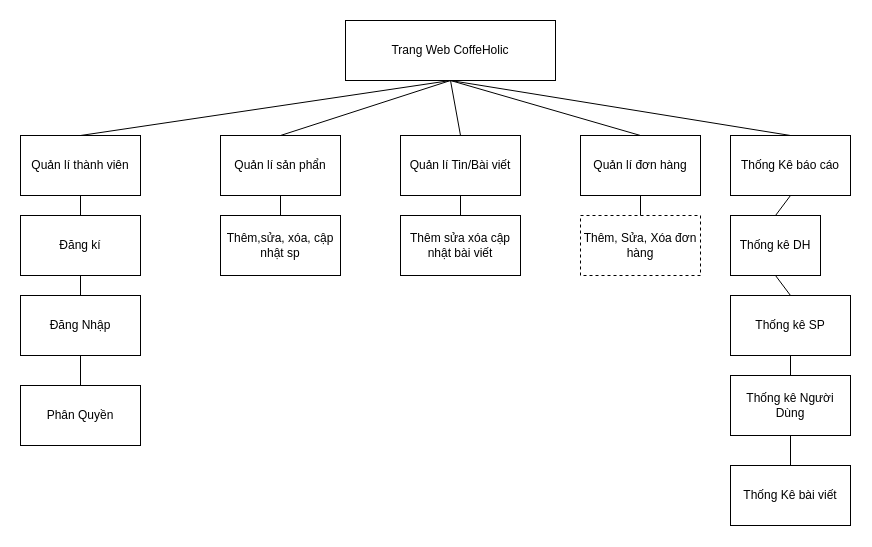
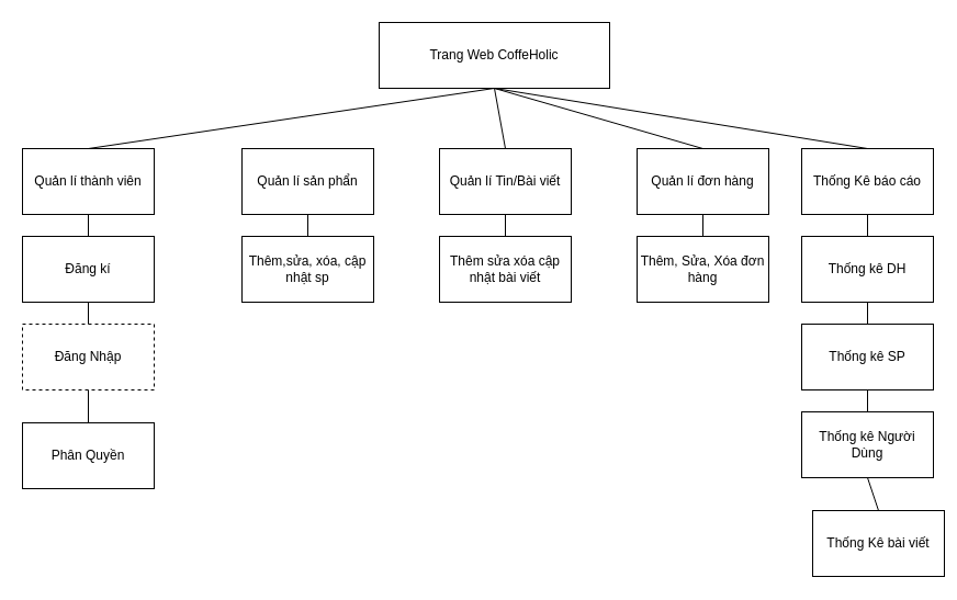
  <mxCell id="0" />
  <mxCell id="1" parent="0" />
  <mxCell id="2" value="Trang Web CoffeHolic&lt;br&gt;" style="rounded=0;whiteSpace=wrap;html=1;" vertex="1" parent="1"><mxGeometry x="345" y="20" width="210" height="60" as="geometry" /></mxCell>
  <mxCell id="3" value="Quản lí thành viên" style="rounded=0;whiteSpace=wrap;html=1;" vertex="1" parent="1"><mxGeometry x="20" y="135" width="120" height="60" as="geometry" /></mxCell>
  <mxCell id="4" value="Đăng kí" style="rounded=0;whiteSpace=wrap;html=1;" vertex="1" parent="1"><mxGeometry x="20" y="215" width="120" height="60" as="geometry" /></mxCell>
- <mxCell id="5" value="Đăng Nhập" style="rounded=0;whiteSpace=wrap;html=1;" vertex="1" parent="1"><mxGeometry x="20" y="295" width="120" height="60" as="geometry" /></mxCell>
+ <mxCell id="5" value="Đăng Nhập" style="rounded=0;whiteSpace=wrap;html=1;dashed=1;" vertex="1" parent="1"><mxGeometry x="20" y="295" width="120" height="60" as="geometry" /></mxCell>
  <mxCell id="6" value="Phân Quyền" style="rounded=0;whiteSpace=wrap;html=1;" vertex="1" parent="1"><mxGeometry x="20" y="385" width="120" height="60" as="geometry" /></mxCell>
  <mxCell id="7" value="Quản lí sản phẩn" style="rounded=0;whiteSpace=wrap;html=1;" vertex="1" parent="1"><mxGeometry x="220" y="135" width="120" height="60" as="geometry" /></mxCell>
  <mxCell id="8" value="Quản lí Tin/Bài viết" style="rounded=0;whiteSpace=wrap;html=1;" vertex="1" parent="1"><mxGeometry x="400" y="135" width="120" height="60" as="geometry" /></mxCell>
  <mxCell id="9" value="Quản lí đơn hàng" style="rounded=0;whiteSpace=wrap;html=1;" vertex="1" parent="1"><mxGeometry x="580" y="135" width="120" height="60" as="geometry" /></mxCell>
  <mxCell id="10" value="" style="endArrow=none;html=1;entryX=0.5;entryY=1;entryDx=0;entryDy=0;exitX=0.5;exitY=0;exitDx=0;exitDy=0;" edge="1" parent="1" source="8" target="2"><mxGeometry width="50" height="50" relative="1" as="geometry"><mxPoint x="400" y="285" as="sourcePoint" /><mxPoint x="450" y="235" as="targetPoint" /></mxGeometry></mxCell>
  <mxCell id="11" value="" style="endArrow=none;html=1;entryX=0.5;entryY=1;entryDx=0;entryDy=0;exitX=0.5;exitY=0;exitDx=0;exitDy=0;" edge="1" parent="1" source="9" target="2"><mxGeometry width="50" height="50" relative="1" as="geometry"><mxPoint x="400" y="285" as="sourcePoint" /><mxPoint x="420" y="85" as="targetPoint" /></mxGeometry></mxCell>
- <mxCell id="12" value="" style="endArrow=none;html=1;entryX=0.5;entryY=1;entryDx=0;entryDy=0;exitX=0.5;exitY=0;exitDx=0;exitDy=0;" edge="1" parent="1" source="7" target="2"><mxGeometry width="50" height="50" relative="1" as="geometry"><mxPoint x="400" y="285" as="sourcePoint" /><mxPoint x="450" y="235" as="targetPoint" /></mxGeometry></mxCell>
  <mxCell id="13" value="" style="endArrow=none;html=1;entryX=0.5;entryY=1;entryDx=0;entryDy=0;exitX=0.5;exitY=0;exitDx=0;exitDy=0;" edge="1" parent="1" source="3" target="2"><mxGeometry width="50" height="50" relative="1" as="geometry"><mxPoint x="400" y="285" as="sourcePoint" /><mxPoint x="450" y="235" as="targetPoint" /></mxGeometry></mxCell>
  <mxCell id="14" style="edgeStyle=orthogonalEdgeStyle;rounded=0;orthogonalLoop=1;jettySize=auto;html=1;exitX=0.5;exitY=1;exitDx=0;exitDy=0;" edge="1" parent="1" source="3" target="3"><mxGeometry relative="1" as="geometry" /></mxCell>
  <mxCell id="15" value="" style="endArrow=none;html=1;entryX=0.5;entryY=1;entryDx=0;entryDy=0;exitX=0.5;exitY=0;exitDx=0;exitDy=0;" edge="1" parent="1" source="4" target="3"><mxGeometry width="50" height="50" relative="1" as="geometry"><mxPoint x="400" y="285" as="sourcePoint" /><mxPoint x="450" y="235" as="targetPoint" /></mxGeometry></mxCell>
  <mxCell id="16" value="" style="endArrow=none;html=1;exitX=0.5;exitY=0;exitDx=0;exitDy=0;entryX=0.5;entryY=1;entryDx=0;entryDy=0;" edge="1" parent="1" source="5" target="4"><mxGeometry width="50" height="50" relative="1" as="geometry"><mxPoint x="120" y="305" as="sourcePoint" /><mxPoint x="150" y="275" as="targetPoint" /></mxGeometry></mxCell>
  <mxCell id="17" value="" style="endArrow=none;html=1;entryX=0.5;entryY=1;entryDx=0;entryDy=0;exitX=0.5;exitY=0;exitDx=0;exitDy=0;" edge="1" parent="1" source="6" target="5"><mxGeometry width="50" height="50" relative="1" as="geometry"><mxPoint x="150" y="375" as="sourcePoint" /><mxPoint x="190" y="355" as="targetPoint" /></mxGeometry></mxCell>
  <mxCell id="18" value="Thêm,sửa, xóa, cập nhật sp" style="rounded=0;whiteSpace=wrap;html=1;" vertex="1" parent="1"><mxGeometry x="220" y="215" width="120" height="60" as="geometry" /></mxCell>
  <mxCell id="19" value="Thêm sửa xóa cập nhật bài viết" style="rounded=0;whiteSpace=wrap;html=1;" vertex="1" parent="1"><mxGeometry x="400" y="215" width="120" height="60" as="geometry" /></mxCell>
- <mxCell id="20" value="Thêm, Sửa, Xóa đơn hàng" style="rounded=0;whiteSpace=wrap;html=1;dashed=1;" vertex="1" parent="1"><mxGeometry x="580" y="215" width="120" height="60" as="geometry" /></mxCell>
+ <mxCell id="20" value="Thêm, Sửa, Xóa đơn hàng" style="rounded=0;whiteSpace=wrap;html=1;" vertex="1" parent="1"><mxGeometry x="580" y="215" width="120" height="60" as="geometry" /></mxCell>
  <mxCell id="21" value="Thống Kê báo cáo" style="rounded=0;whiteSpace=wrap;html=1;" vertex="1" parent="1"><mxGeometry x="730" y="135" width="120" height="60" as="geometry" /></mxCell>
- <mxCell id="22" value="Thống kê DH" style="rounded=0;whiteSpace=wrap;html=1;" vertex="1" parent="1"><mxGeometry x="730" y="215" width="90" height="60" as="geometry" /></mxCell>
+ <mxCell id="22" value="Thống kê DH" style="rounded=0;whiteSpace=wrap;html=1;" vertex="1" parent="1"><mxGeometry x="730" y="215" width="120" height="60" as="geometry" /></mxCell>
  <mxCell id="23" value="Thống kê SP" style="rounded=0;whiteSpace=wrap;html=1;" vertex="1" parent="1"><mxGeometry x="730" y="295" width="120" height="60" as="geometry" /></mxCell>
  <mxCell id="24" value="Thống kê Người Dùng" style="rounded=0;whiteSpace=wrap;html=1;" vertex="1" parent="1"><mxGeometry x="730" y="375" width="120" height="60" as="geometry" /></mxCell>
- <mxCell id="25" value="Thống Kê bài viết" style="rounded=0;whiteSpace=wrap;html=1;" vertex="1" parent="1"><mxGeometry x="730" y="465" width="120" height="60" as="geometry" /></mxCell>
+ <mxCell id="25" value="Thống Kê bài viết" style="rounded=0;whiteSpace=wrap;html=1;" vertex="1" parent="1"><mxGeometry x="740" y="465" width="120" height="60" as="geometry" /></mxCell>
  <mxCell id="26" value="" style="endArrow=none;html=1;entryX=0.5;entryY=1;entryDx=0;entryDy=0;exitX=0.5;exitY=0;exitDx=0;exitDy=0;" edge="1" parent="1" source="18" target="7"><mxGeometry width="50" height="50" relative="1" as="geometry"><mxPoint x="400" y="345" as="sourcePoint" /><mxPoint x="450" y="295" as="targetPoint" /></mxGeometry></mxCell>
  <mxCell id="27" value="" style="endArrow=none;html=1;exitX=0.5;exitY=1;exitDx=0;exitDy=0;entryX=0.5;entryY=0;entryDx=0;entryDy=0;" edge="1" parent="1" source="2" target="21"><mxGeometry width="50" height="50" relative="1" as="geometry"><mxPoint x="590" y="115" as="sourcePoint" /><mxPoint x="640" y="65" as="targetPoint" /></mxGeometry></mxCell>
  <mxCell id="28" value="" style="endArrow=none;html=1;entryX=0.5;entryY=1;entryDx=0;entryDy=0;exitX=0.5;exitY=0;exitDx=0;exitDy=0;" edge="1" parent="1" source="25" target="24"><mxGeometry width="50" height="50" relative="1" as="geometry"><mxPoint x="460" y="440" as="sourcePoint" /><mxPoint x="510" y="390" as="targetPoint" /></mxGeometry></mxCell>
  <mxCell id="29" value="" style="endArrow=none;html=1;entryX=0.5;entryY=1;entryDx=0;entryDy=0;exitX=0.5;exitY=0;exitDx=0;exitDy=0;" edge="1" parent="1" source="24" target="23"><mxGeometry width="50" height="50" relative="1" as="geometry"><mxPoint x="570" y="475" as="sourcePoint" /><mxPoint x="620" y="425" as="targetPoint" /></mxGeometry></mxCell>
  <mxCell id="30" value="" style="endArrow=none;html=1;entryX=0.5;entryY=1;entryDx=0;entryDy=0;exitX=0.5;exitY=0;exitDx=0;exitDy=0;" edge="1" parent="1" source="23" target="22"><mxGeometry width="50" height="50" relative="1" as="geometry"><mxPoint x="400" y="345" as="sourcePoint" /><mxPoint x="450" y="295" as="targetPoint" /></mxGeometry></mxCell>
  <mxCell id="31" value="" style="endArrow=none;html=1;entryX=0.5;entryY=1;entryDx=0;entryDy=0;exitX=0.5;exitY=0;exitDx=0;exitDy=0;" edge="1" parent="1" source="22" target="21"><mxGeometry width="50" height="50" relative="1" as="geometry"><mxPoint x="400" y="345" as="sourcePoint" /><mxPoint x="450" y="295" as="targetPoint" /></mxGeometry></mxCell>
  <mxCell id="32" value="" style="endArrow=none;html=1;entryX=0.5;entryY=1;entryDx=0;entryDy=0;exitX=0.5;exitY=0;exitDx=0;exitDy=0;" edge="1" parent="1" source="20" target="9"><mxGeometry width="50" height="50" relative="1" as="geometry"><mxPoint x="424" y="385" as="sourcePoint" /><mxPoint x="474" y="335" as="targetPoint" /></mxGeometry></mxCell>
  <mxCell id="33" value="" style="endArrow=none;html=1;exitX=0.5;exitY=1;exitDx=0;exitDy=0;entryX=0.5;entryY=0;entryDx=0;entryDy=0;" edge="1" parent="1" source="8" target="19"><mxGeometry width="50" height="50" relative="1" as="geometry"><mxPoint x="250" y="385" as="sourcePoint" /><mxPoint x="460" y="215" as="targetPoint" /></mxGeometry></mxCell>
